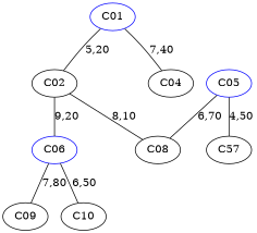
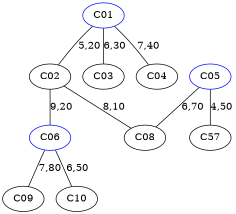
  strict graph {
    n1 [color=blue label=C01]
    n2 [label=C02]
+   n3 [label=C03]
    n4 [label=C04]
    n5 [color=blue label=C06]
    n6 [label=C08]
    n7 [color=blue label=C05]
    n8 [label=C57]
    n9 [label=C09]
    n10 [label=C10]
    n1 -- n2 [label="5,20"]
+   n1 -- n3 [label="6,30"]
    n1 -- n4 [label="7,40"]
    n2 -- n5 [label="9,20"]
    n2 -- n6 [label="8,10"]
    n5 -- n9 [label="7,80"]
    n5 -- n10 [label="6,50"]
    n7 -- n6 [label="6,70"]
    n7 -- n8 [label="4,50"]
  }
